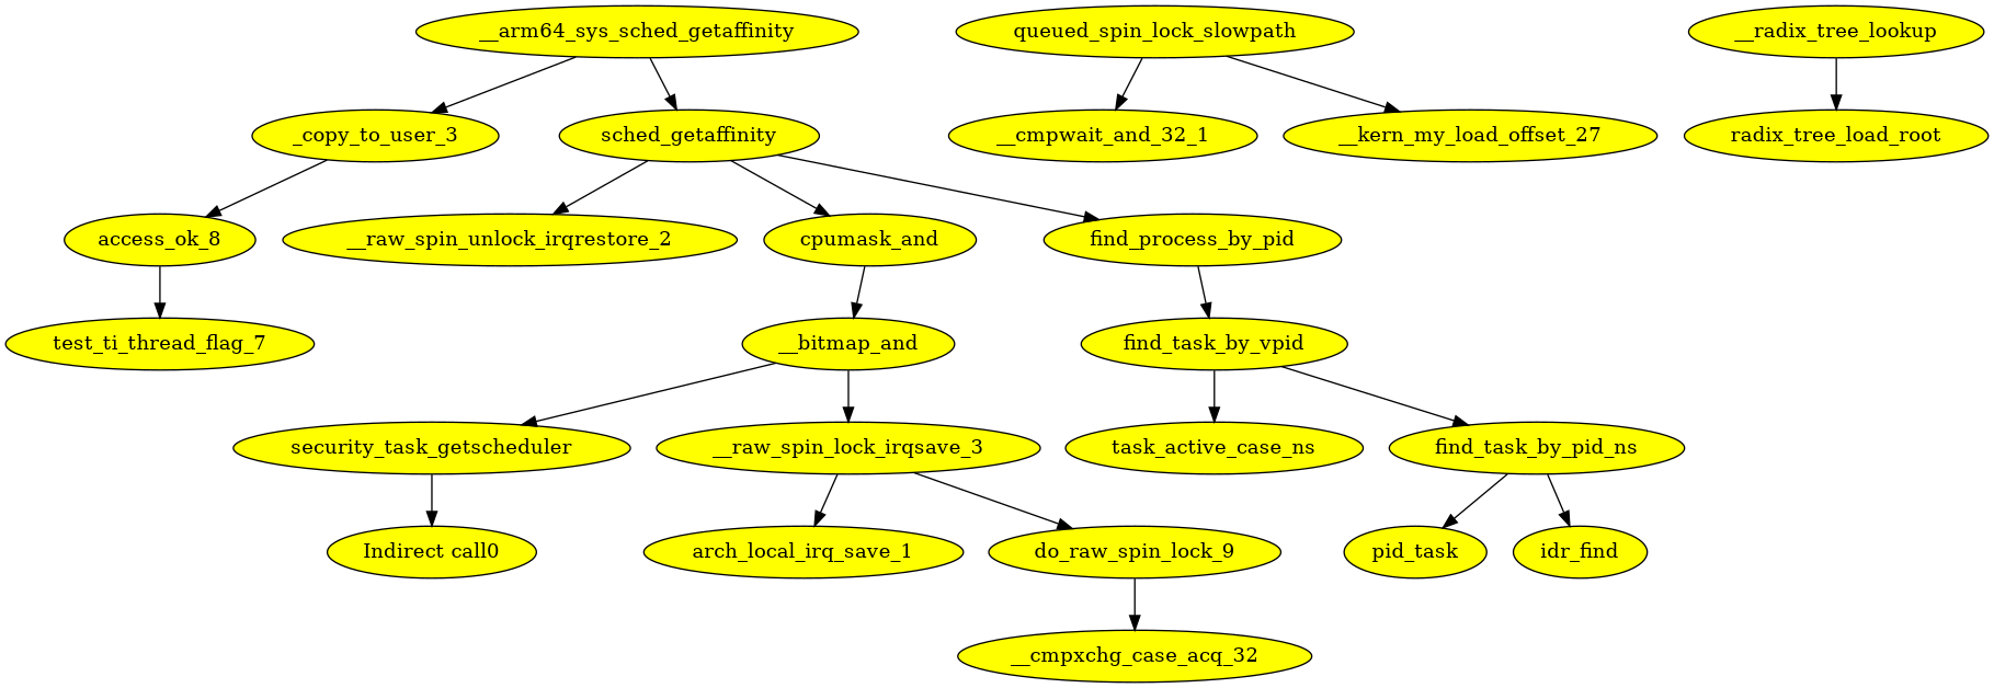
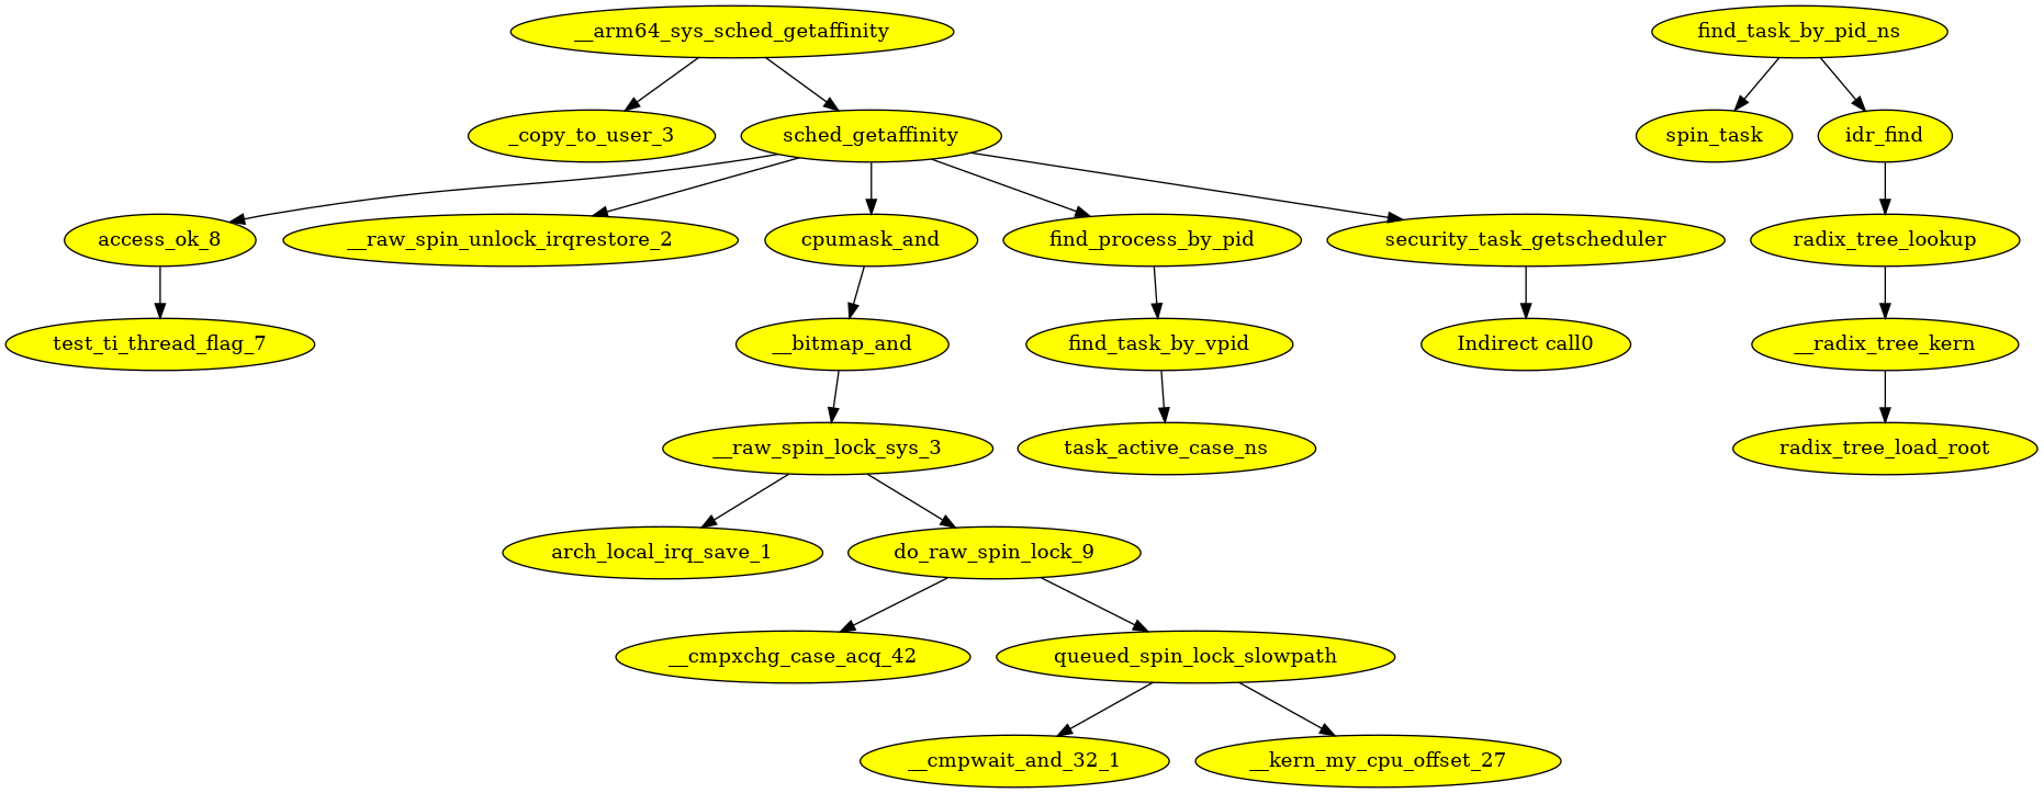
  digraph {
    rankdir=TB
    node [fillcolor=yellow style=filled]
    __arm64_sys_sched_getaffinity
    _copy_to_user_3
    sched_getaffinity
    access_ok_8
    __raw_spin_unlock_irqrestore_2
    cpumask_and
    find_process_by_pid
    security_task_getscheduler
    test_ti_thread_flag_7
-   __raw_spin_lock_irqsave_3
+   __raw_spin_lock_irqsave_3 [label=__raw_spin_lock_sys_3]
    arch_local_irq_save_1
    do_raw_spin_lock_9
    __bitmap_and
    find_task_by_vpid
    "Indirect call0"
-   __cmpxchg_case_acq_32
+   __cmpxchg_case_acq_32 [label=__cmpxchg_case_acq_42]
    queued_spin_lock_slowpath
    n18 [label=__cmpwait_and_32_1]
-   __kern_my_cpu_offset_27 [label=__kern_my_load_offset_27]
+   __kern_my_cpu_offset_27
    n20 [label=task_active_case_ns]
    find_task_by_pid_ns
-   pid_task
+   pid_task [label=spin_task]
    idr_find
-   __radix_tree_lookup
+   radix_tree_lookup
+   __radix_tree_lookup [label=__radix_tree_kern]
    radix_tree_load_root
    __arm64_sys_sched_getaffinity -> _copy_to_user_3 [edgeid=1]
    __arm64_sys_sched_getaffinity -> sched_getaffinity [edgeid=5]
-   _copy_to_user_3 -> access_ok_8 [edgeid=2]
+   sched_getaffinity -> access_ok_8 [edgeid=2]
    sched_getaffinity -> __raw_spin_unlock_irqrestore_2 [edgeid=6]
    sched_getaffinity -> cpumask_and [edgeid=15]
    sched_getaffinity -> find_process_by_pid [edgeid=17]
-   __bitmap_and -> security_task_getscheduler [edgeid=26]
+   sched_getaffinity -> security_task_getscheduler [edgeid=26]
    access_ok_8 -> test_ti_thread_flag_7 [edgeid=3]
    cpumask_and -> __bitmap_and [edgeid=16]
    find_process_by_pid -> find_task_by_vpid [edgeid=18]
    security_task_getscheduler -> "Indirect call0" [edgeid=27]
    __raw_spin_lock_irqsave_3 -> arch_local_irq_save_1 [edgeid=8]
    __raw_spin_lock_irqsave_3 -> do_raw_spin_lock_9 [edgeid=9]
    do_raw_spin_lock_9 -> __cmpxchg_case_acq_32 [edgeid=10]
+   do_raw_spin_lock_9 -> queued_spin_lock_slowpath [edgeid=11]
    __bitmap_and -> __raw_spin_lock_irqsave_3 [edgeid=7]
    find_task_by_vpid -> n20 [edgeid=19]
-   find_task_by_vpid -> find_task_by_pid_ns [edgeid=20]
    queued_spin_lock_slowpath -> n18 [edgeid=12]
    queued_spin_lock_slowpath -> __kern_my_cpu_offset_27 [edgeid=13]
    find_task_by_pid_ns -> pid_task [edgeid=21]
    find_task_by_pid_ns -> idr_find [edgeid=22]
+   idr_find -> radix_tree_lookup [edgeid=23]
+   radix_tree_lookup -> __radix_tree_lookup [edgeid=24]
    __radix_tree_lookup -> radix_tree_load_root [edgeid=25]
  }
